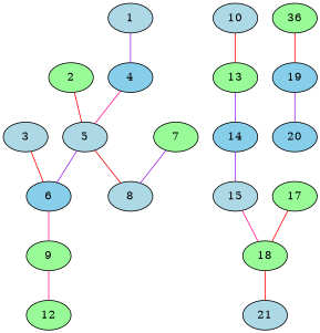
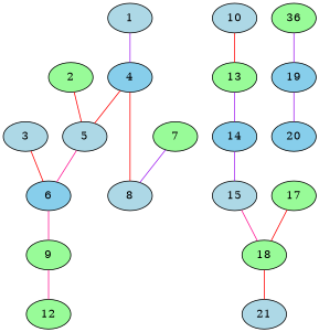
  graph {
    node [fillcolor=palegreen style=filled]
    edge [Weight=6 color=red]
    1 [fillcolor=lightblue]
    4 [fillcolor=skyblue]
    5 [fillcolor=lightblue]
    6 [fillcolor=skyblue]
    8 [fillcolor=lightblue]
    2
    9
    3 [fillcolor=lightblue]
    12
    7
    10 [fillcolor=lightblue]
    13
    14 [fillcolor=skyblue]
    15 [fillcolor=lightblue]
    18
    21 [fillcolor=lightblue]
    n17 [label=36]
    19 [fillcolor=skyblue]
    20 [fillcolor=skyblue]
    17
    1 -- 4 [Weight=2 color=purple]
-   4 -- 5 [color=deeppink]
-   5 -- 6 [Weight=2 color=purple]
-   5 -- 8 [Weight=4]
+   4 -- 5
+   5 -- 6 [Weight=2 color=deeppink]
+   4 -- 8 [Weight=4]
    6 -- 9 [Weight=7 color=deeppink]
    2 -- 5 [Weight=3]
    9 -- 12 [Weight=7 color=deeppink]
    3 -- 6
    7 -- 8 [color=purple]
    10 -- 13
    13 -- 14 [color=purple]
    14 -- 15 [Weight=2 color=purple]
    15 -- 18 [Weight=8 color=deeppink]
    18 -- 21
-   n17 -- 19
+   n17 -- 19 [color=purple]
    19 -- 20 [color=purple]
    17 -- 18 [Weight=2]
  }
